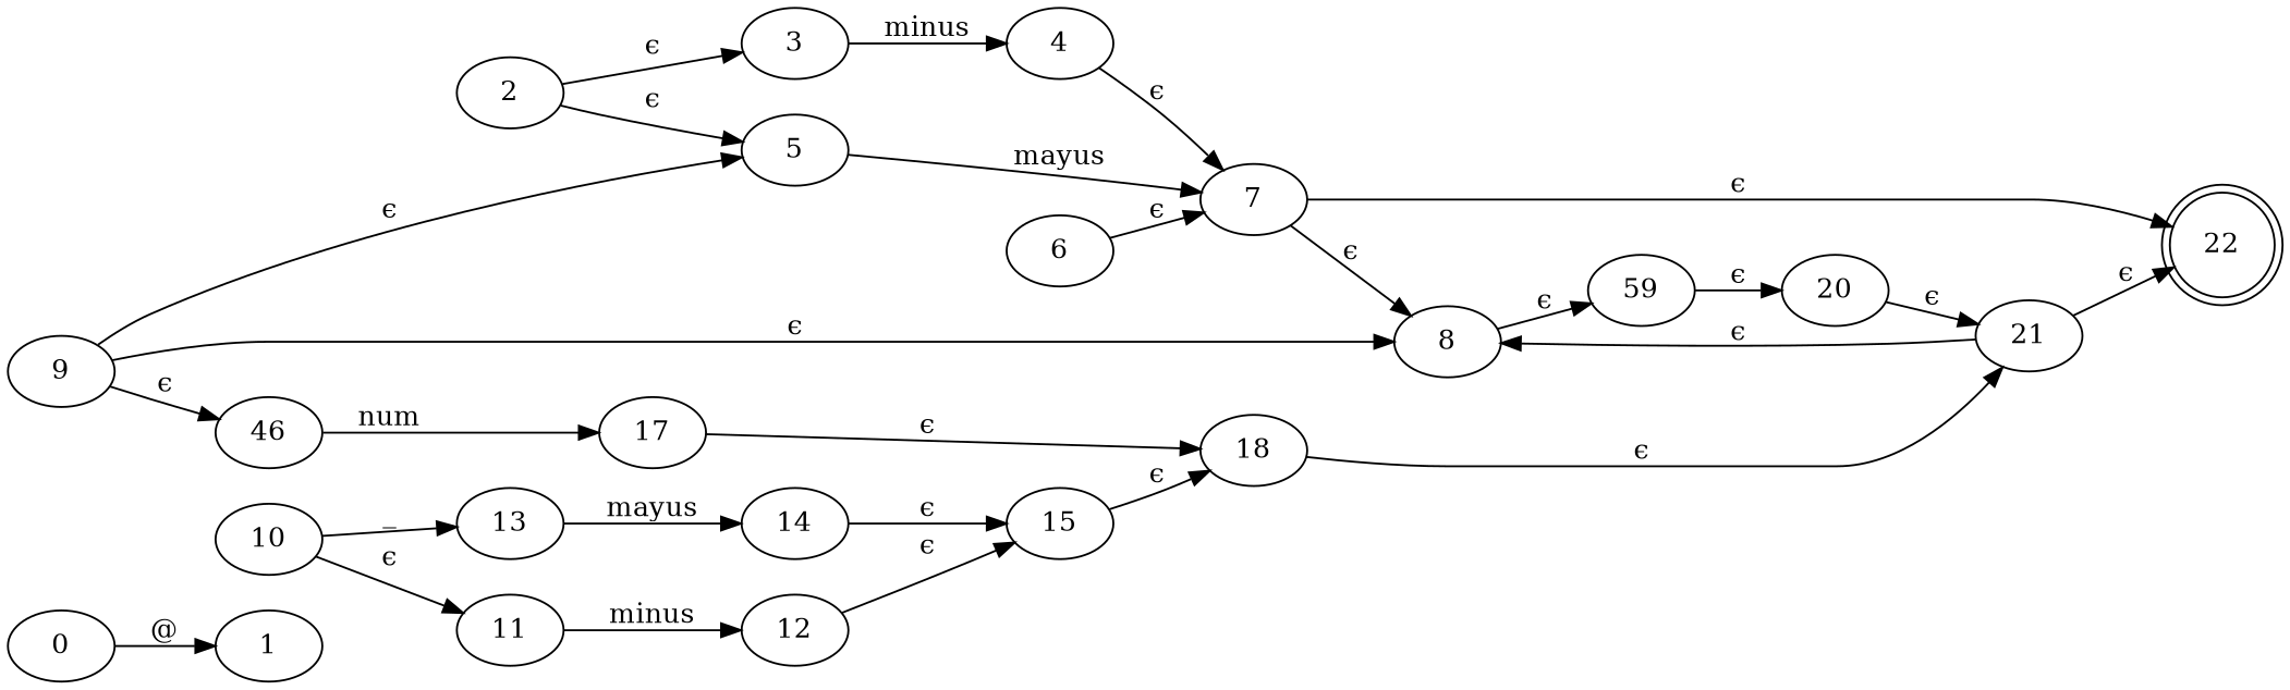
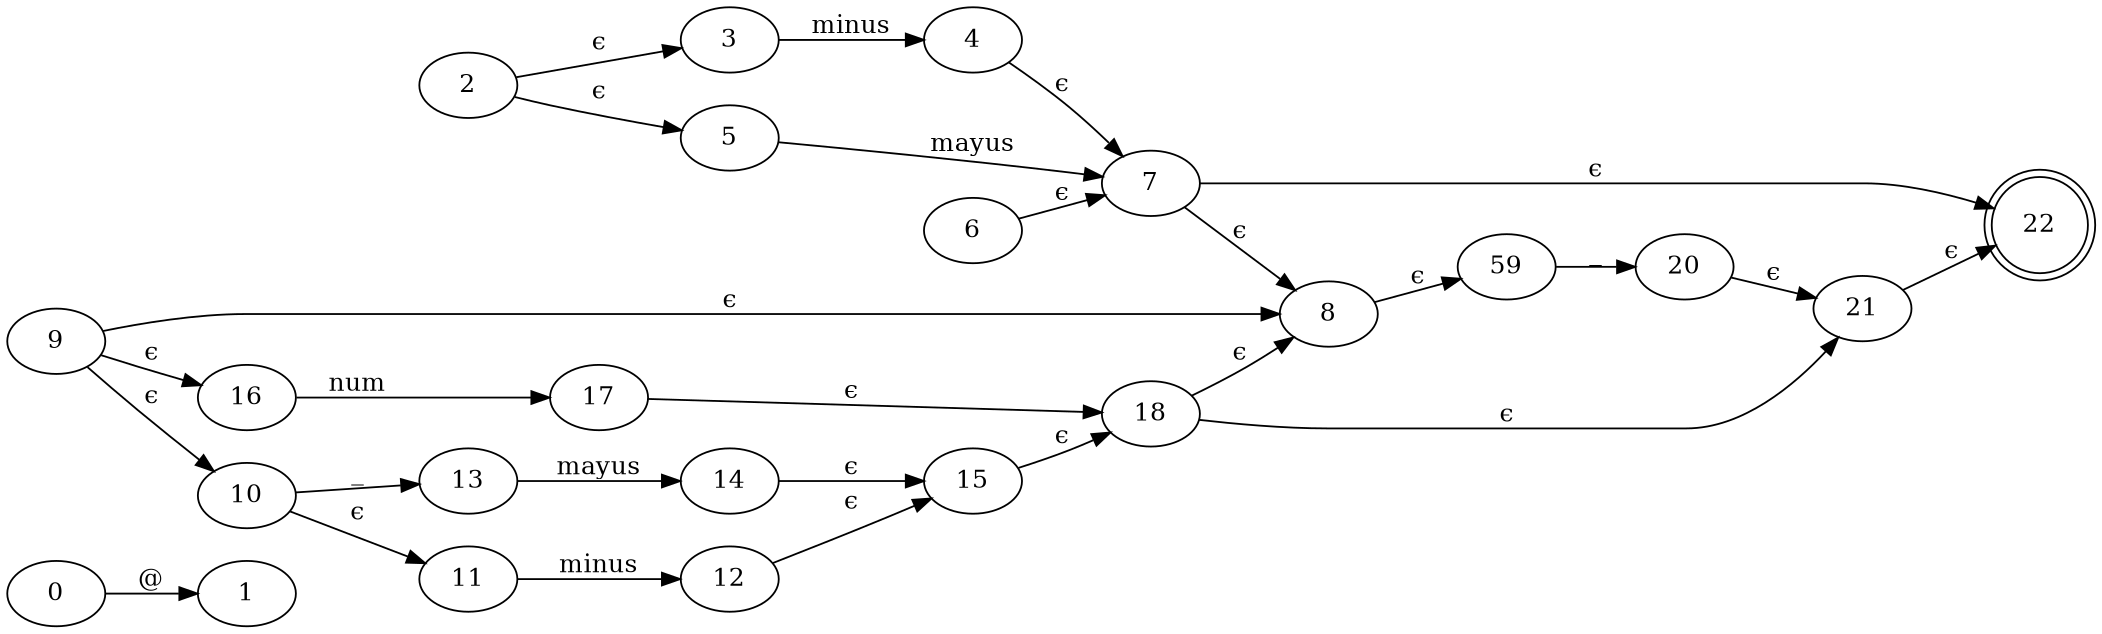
  digraph {
    rankdir=LR
    0
    1
    2
    3
    5
    4
    7
    8
    22 [shape=doublecircle]
    6
    n11 [label=59]
    9
    10
-   16 [label=46]
+   16
    20
    11
    13
    17
    12
    14
    15
    18
    21
    0 -> 1 [label="@"]
    2 -> 3 [label="ϵ"]
    2 -> 5 [label="ϵ"]
    3 -> 4 [label=minus]
    5 -> 7 [label=mayus]
    4 -> 7 [label="ϵ"]
    7 -> 8 [label="ϵ"]
    7 -> 22 [label="ϵ"]
    8 -> n11 [label="ϵ"]
    6 -> 7 [label="ϵ"]
-   n11 -> 20 [label="ϵ"]
+   n11 -> 20 [label=_]
    9 -> 8 [label="ϵ"]
-   9 -> 5 [label="ϵ"]
+   9 -> 10 [label="ϵ"]
    9 -> 16 [label="ϵ"]
    10 -> 11 [label="ϵ"]
    10 -> 13 [label=_]
    16 -> 17 [label=num]
    20 -> 21 [label="ϵ"]
    11 -> 12 [label=minus]
    13 -> 14 [label=mayus]
    17 -> 18 [label="ϵ"]
    12 -> 15 [label="ϵ"]
    14 -> 15 [label="ϵ"]
    15 -> 18 [label="ϵ"]
    18 -> 21 [label="ϵ"]
-   21 -> 8 [label="ϵ"]
+   18 -> 8 [label="ϵ"]
    21 -> 22 [label="ϵ"]
  }
